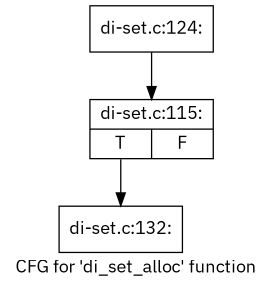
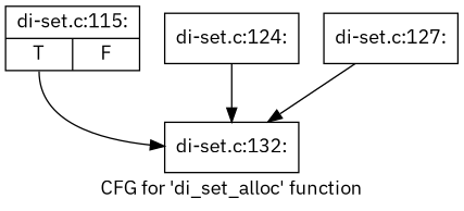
  digraph {
    fontname="IBM Plex Sans"
    label="CFG for 'di_set_alloc' function"
    node [fontname="IBM Plex Sans" shape=record]
    edge [fontname="IBM Plex Sans"]
    n1 [label="{di-set.c:115:|{<s0>T|<s1>F}}"]
    n2 [label="{di-set.c:132:}"]
    n3 [label="{di-set.c:124:}"]
+   n4 [label="{di-set.c:127:}"]
    n1 -> n2 [tailport=s0]
-   n3 -> n1
+   n3 -> n2
+   n4 -> n2
  }
